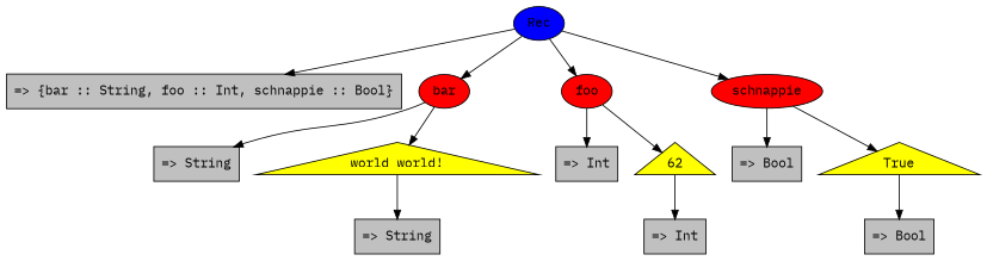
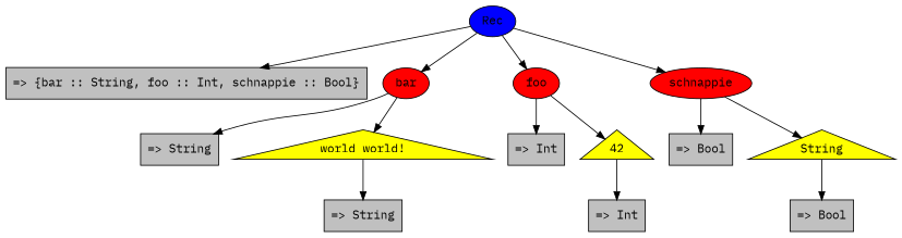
  digraph {
    fontname="IBM Plex Mono"
    ordering=out
    node [fillcolor=gray fontname="IBM Plex Mono" shape=record style=filled]
    edge [fontname="IBM Plex Mono"]
    n1 [fillcolor=blue label=Rec shape=ellipse]
    n2 [label=" =\> \{bar :: String, foo :: Int, schnappie :: Bool\}"]
    n3 [fillcolor=red label=bar shape=ellipse]
    n4 [fillcolor=red label=foo shape=ellipse]
    n5 [fillcolor=red label=schnappie shape=ellipse]
    n6 [label=" =\> String"]
    n7 [fillcolor=yellow label="world world!" shape=triangle]
    n8 [label=" =\> Int"]
-   n9 [fillcolor=yellow label=62 shape=triangle]
+   n9 [fillcolor=yellow label=42 shape=triangle]
    n10 [label=" =\> Bool"]
-   n11 [fillcolor=yellow label=True shape=triangle]
+   n11 [fillcolor=yellow label=String shape=triangle]
    n12 [label=" =\> String"]
    n13 [label=" =\> Int"]
    n14 [label=" =\> Bool"]
    n1 -> n2
    n1 -> n3
    n1 -> n4
    n1 -> n5
    n3 -> n6
    n3 -> n7
    n4 -> n8
    n4 -> n9
    n5 -> n10
    n5 -> n11
    n7 -> n12
    n9 -> n13
    n11 -> n14
  }
